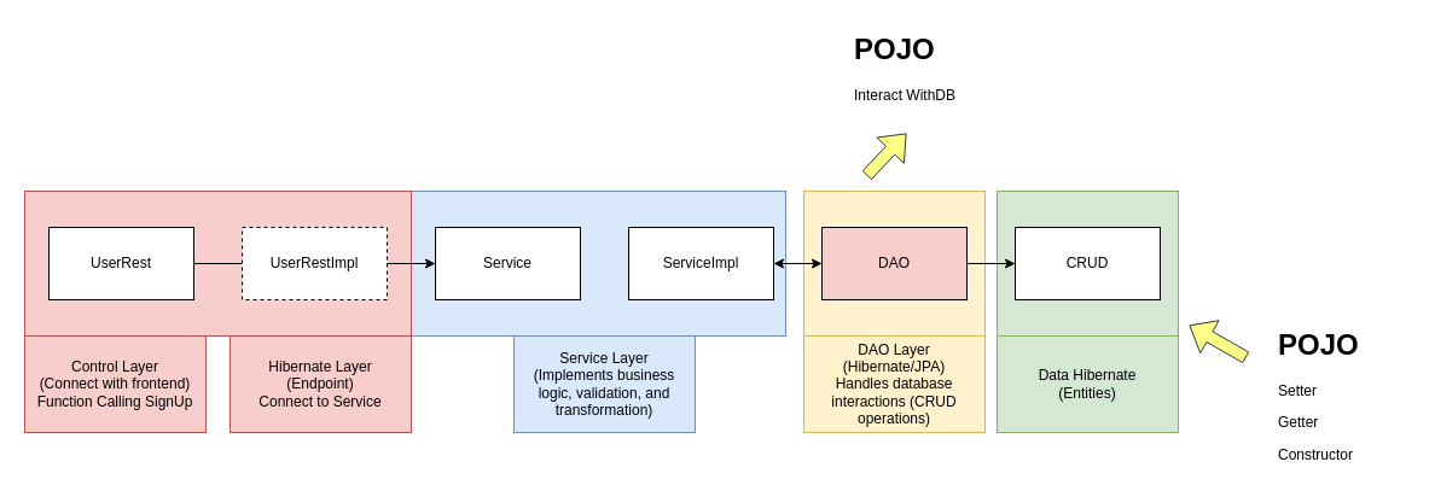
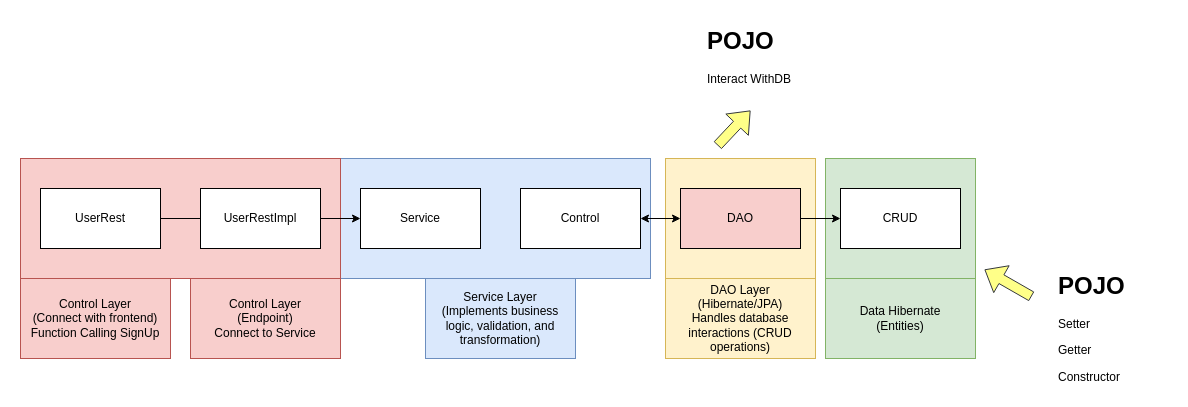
  <mxCell id="0" />
  <mxCell id="1" parent="0" />
  <mxCell id="2" value="" style="rounded=0;whiteSpace=wrap;html=1;fillColor=#d5e8d4;strokeColor=#82b366;" vertex="1" parent="1"><mxGeometry x="825" y="158" width="150" height="120" as="geometry" /></mxCell>
  <mxCell id="3" value="" style="rounded=0;whiteSpace=wrap;html=1;fillColor=#fff2cc;strokeColor=#d6b656;" vertex="1" parent="1"><mxGeometry x="665" y="158" width="150" height="120" as="geometry" /></mxCell>
  <mxCell id="4" value="" style="edgeStyle=orthogonalEdgeStyle;rounded=0;orthogonalLoop=1;jettySize=auto;html=1;strokeColor=none;" edge="1" parent="1" source="5" target="8"><mxGeometry relative="1" as="geometry" /></mxCell>
  <mxCell id="5" value="" style="rounded=0;whiteSpace=wrap;html=1;fillColor=#dae8fc;strokeColor=#6c8ebf;" vertex="1" parent="1"><mxGeometry x="340" y="158" width="310" height="120" as="geometry" /></mxCell>
  <mxCell id="6" value="" style="rounded=0;whiteSpace=wrap;html=1;fillColor=#f8cecc;strokeColor=#b85450;" vertex="1" parent="1"><mxGeometry x="20" y="158" width="320" height="120" as="geometry" /></mxCell>
  <mxCell id="7" style="edgeStyle=orthogonalEdgeStyle;rounded=0;orthogonalLoop=1;jettySize=auto;html=1;exitX=1;exitY=0.5;exitDx=0;exitDy=0;entryX=0;entryY=0.5;entryDx=0;entryDy=0;" edge="1" parent="1" source="8" target="9"><mxGeometry relative="1" as="geometry" /></mxCell>
  <mxCell id="8" value="DAO" style="rounded=0;whiteSpace=wrap;html=1;fillColor=#f8cecc;" vertex="1" parent="1"><mxGeometry x="680" y="188" width="120" height="60" as="geometry" /></mxCell>
  <mxCell id="9" value="CRUD" style="rounded=0;whiteSpace=wrap;html=1;" vertex="1" parent="1"><mxGeometry x="840" y="188" width="120" height="60" as="geometry" /></mxCell>
  <mxCell id="10" style="edgeStyle=orthogonalEdgeStyle;rounded=0;orthogonalLoop=1;jettySize=auto;html=1;exitX=1;exitY=0.5;exitDx=0;exitDy=0;entryX=0;entryY=0.5;entryDx=0;entryDy=0;endArrow=none;" edge="1" parent="1" source="11" target="13"><mxGeometry relative="1" as="geometry" /></mxCell>
  <mxCell id="11" value="UserRest" style="rounded=0;whiteSpace=wrap;html=1;" vertex="1" parent="1"><mxGeometry x="40" y="188" width="120" height="60" as="geometry" /></mxCell>
  <mxCell id="12" style="edgeStyle=orthogonalEdgeStyle;rounded=0;orthogonalLoop=1;jettySize=auto;html=1;exitX=1;exitY=0.5;exitDx=0;exitDy=0;entryX=0;entryY=0.5;entryDx=0;entryDy=0;" edge="1" parent="1" source="13" target="14"><mxGeometry relative="1" as="geometry" /></mxCell>
- <mxCell id="13" value="UserRestImpl" style="rounded=0;whiteSpace=wrap;html=1;dashed=1;" vertex="1" parent="1"><mxGeometry x="200" y="188" width="120" height="60" as="geometry" /></mxCell>
+ <mxCell id="13" value="UserRestImpl" style="rounded=0;whiteSpace=wrap;html=1;" vertex="1" parent="1"><mxGeometry x="200" y="188" width="120" height="60" as="geometry" /></mxCell>
  <mxCell id="14" value="Service" style="rounded=0;whiteSpace=wrap;html=1;" vertex="1" parent="1"><mxGeometry x="360" y="188" width="120" height="60" as="geometry" /></mxCell>
- <mxCell id="15" value="ServiceImpl" style="rounded=0;whiteSpace=wrap;html=1;" vertex="1" parent="1"><mxGeometry x="520" y="188" width="120" height="60" as="geometry" /></mxCell>
+ <mxCell id="15" value="Control" style="rounded=0;whiteSpace=wrap;html=1;" vertex="1" parent="1"><mxGeometry x="520" y="188" width="120" height="60" as="geometry" /></mxCell>
  <mxCell id="16" value="Control Layer&lt;div&gt;(Connect with frontend) Function Calling SignUp&lt;/div&gt;" style="text;html=1;align=center;verticalAlign=middle;whiteSpace=wrap;rounded=0;fillColor=#f8cecc;strokeColor=#b85450;" vertex="1" parent="1"><mxGeometry x="20" y="278" width="150" height="80" as="geometry" /></mxCell>
  <mxCell id="17" value="Service Layer&lt;div&gt;(Implements business logic, validation, and transformation)&lt;/div&gt;" style="text;html=1;align=center;verticalAlign=middle;whiteSpace=wrap;rounded=0;fillColor=#dae8fc;strokeColor=#6c8ebf;" vertex="1" parent="1"><mxGeometry x="425" y="278" width="150" height="80" as="geometry" /></mxCell>
- <mxCell id="18" value="Hibernate Layer&lt;div&gt;(Endpoint)&lt;/div&gt;&lt;div&gt;Connect to Service&lt;/div&gt;" style="text;html=1;align=center;verticalAlign=middle;whiteSpace=wrap;rounded=0;fillColor=#f8cecc;strokeColor=#b85450;" vertex="1" parent="1"><mxGeometry x="190" y="278" width="150" height="80" as="geometry" /></mxCell>
+ <mxCell id="18" value="Control Layer&lt;div&gt;(Endpoint)&lt;/div&gt;&lt;div&gt;Connect to Service&lt;/div&gt;" style="text;html=1;align=center;verticalAlign=middle;whiteSpace=wrap;rounded=0;fillColor=#f8cecc;strokeColor=#b85450;" vertex="1" parent="1"><mxGeometry x="190" y="278" width="150" height="80" as="geometry" /></mxCell>
  <mxCell id="19" value="DAO Layer&lt;div&gt;(Hibernate/JPA)&lt;/div&gt;&lt;div&gt;Handles database interactions (CRUD operations)&lt;/div&gt;" style="text;html=1;align=center;verticalAlign=middle;whiteSpace=wrap;rounded=0;fillColor=#fff2cc;strokeColor=#d6b656;" vertex="1" parent="1"><mxGeometry x="665" y="278" width="150" height="80" as="geometry" /></mxCell>
  <mxCell id="20" value="Data Hibernate&lt;div&gt;(Entities)&lt;/div&gt;" style="text;html=1;align=center;verticalAlign=middle;whiteSpace=wrap;rounded=0;fillColor=#d5e8d4;strokeColor=#82b366;" vertex="1" parent="1"><mxGeometry x="825" y="278" width="150" height="80" as="geometry" /></mxCell>
  <mxCell id="21" value="&lt;h1 style=&quot;margin-top: 0px;&quot;&gt;POJO&lt;/h1&gt;&lt;p&gt;Setter&lt;/p&gt;&lt;p&gt;Getter&lt;/p&gt;&lt;p&gt;Constructor&lt;/p&gt;" style="text;html=1;whiteSpace=wrap;overflow=hidden;rounded=0;" vertex="1" parent="1"><mxGeometry x="1056" y="265" width="110" height="120" as="geometry" /></mxCell>
  <mxCell id="22" value="" style="endArrow=classic;startArrow=classic;html=1;rounded=0;" edge="1" parent="1"><mxGeometry width="50" height="50" relative="1" as="geometry"><mxPoint x="640" y="218" as="sourcePoint" /><mxPoint x="680" y="218" as="targetPoint" /></mxGeometry></mxCell>
  <mxCell id="23" value="&lt;h1 style=&quot;margin-top: 0px;&quot;&gt;POJO&lt;/h1&gt;&lt;p&gt;&lt;span style=&quot;background-color: transparent; color: light-dark(rgb(0, 0, 0), rgb(255, 255, 255));&quot;&gt;Interact WithDB&lt;/span&gt;&lt;/p&gt;" style="text;html=1;whiteSpace=wrap;overflow=hidden;rounded=0;" vertex="1" parent="1"><mxGeometry x="705" y="20" width="110" height="76" as="geometry" /></mxCell>
  <mxCell id="24" value="" style="shape=flexArrow;endArrow=classic;html=1;rounded=0;fillColor=#ffff88;strokeColor=#36393d;" edge="1" parent="1"><mxGeometry width="50" height="50" relative="1" as="geometry"><mxPoint x="717" y="145" as="sourcePoint" /><mxPoint x="750" y="110" as="targetPoint" /></mxGeometry></mxCell>
  <mxCell id="25" value="" style="shape=flexArrow;endArrow=classic;html=1;rounded=0;fillColor=#ffff88;strokeColor=#36393d;" edge="1" parent="1"><mxGeometry width="50" height="50" relative="1" as="geometry"><mxPoint x="1031.15" y="296" as="sourcePoint" /><mxPoint x="984.001" y="269" as="targetPoint" /></mxGeometry></mxCell>
